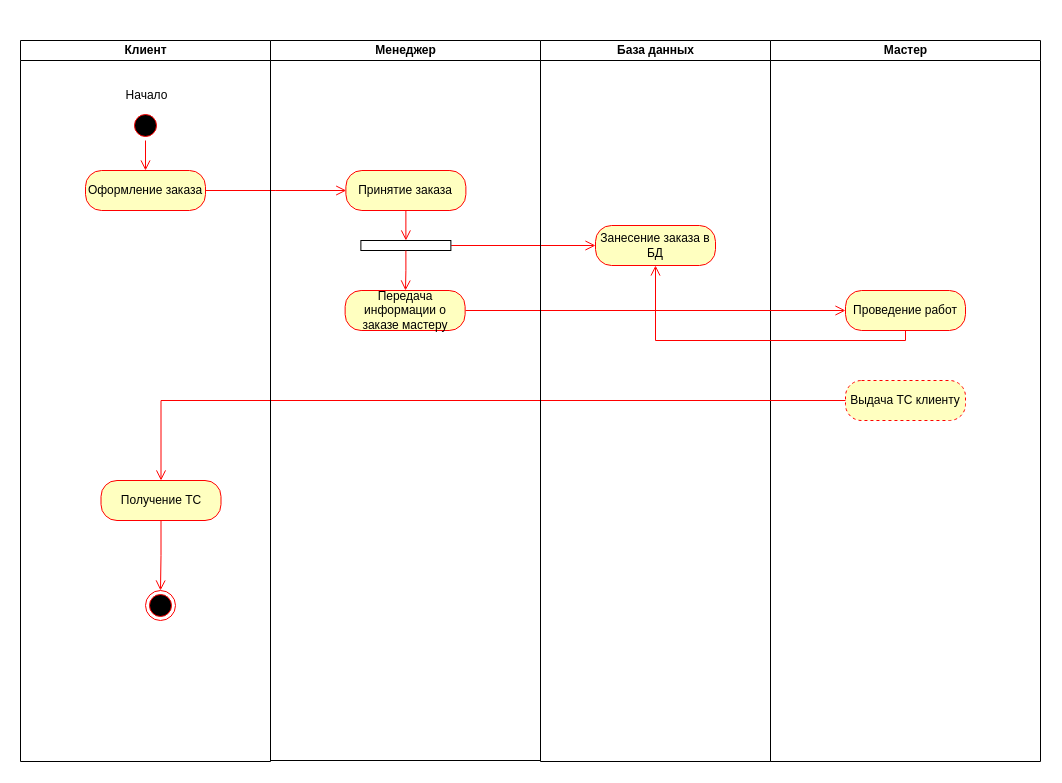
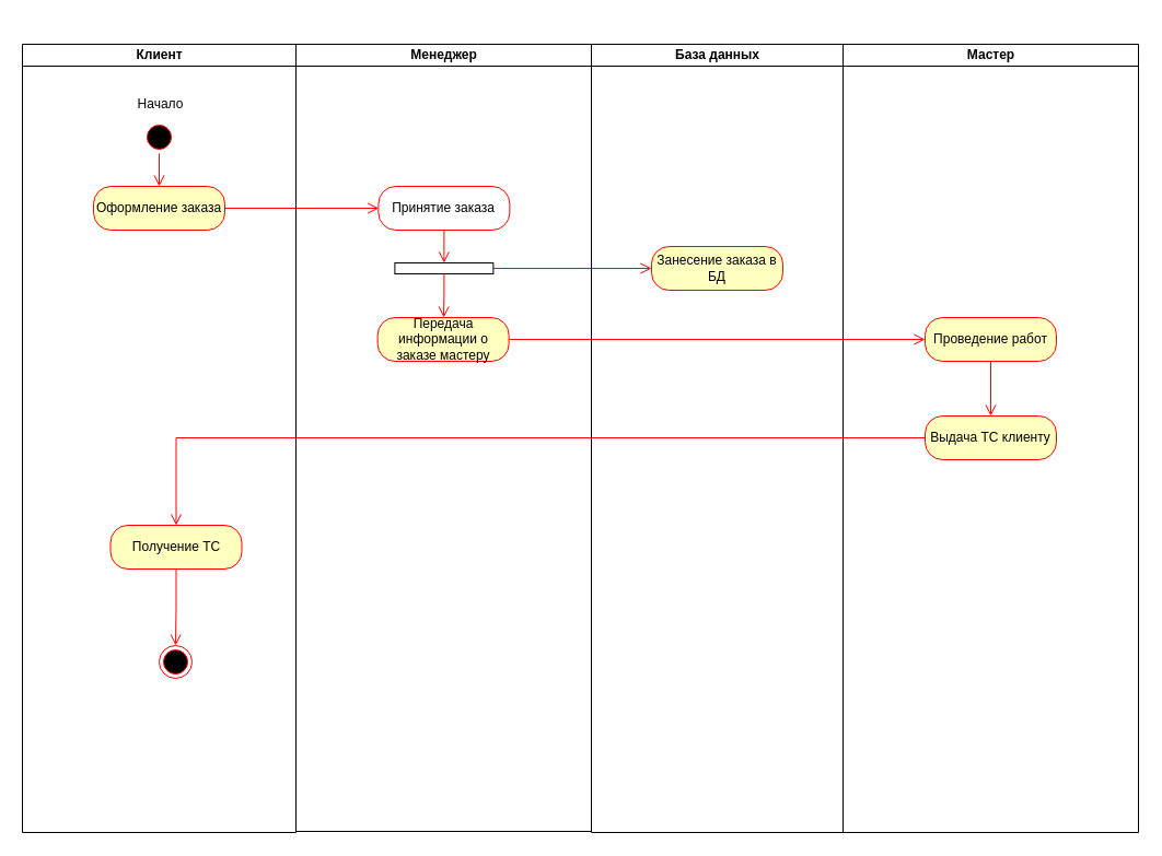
  <mxCell id="0" />
  <mxCell id="1" parent="0" />
  <mxCell id="2" value="" style="swimlane;html=1;childLayout=stackLayout;resizeParent=1;resizeParentMax=0;startSize=20;whiteSpace=wrap;container=0;strokeColor=none;" vertex="1" parent="1"><mxGeometry x="20" y="20" width="250" height="741" as="geometry"><mxRectangle x="110" y="-710" width="60" height="30" as="alternateBounds" /></mxGeometry></mxCell>
  <mxCell id="3" value="Клиент" style="swimlane;html=1;startSize=20;" vertex="1" parent="2"><mxGeometry y="20" width="250" height="721" as="geometry" /></mxCell>
  <mxCell id="4" value="Оформление заказа" style="rounded=1;whiteSpace=wrap;html=1;arcSize=40;fontColor=#000000;fillColor=#ffffc0;strokeColor=#ff0000;" vertex="1" parent="3"><mxGeometry x="65" y="130" width="120" height="40" as="geometry" /></mxCell>
  <mxCell id="5" value="" style="edgeStyle=orthogonalEdgeStyle;html=1;verticalAlign=bottom;endArrow=open;endSize=8;strokeColor=#ff0000;rounded=0;entryX=0;entryY=0.5;entryDx=0;entryDy=0;" edge="1" parent="3" source="4"><mxGeometry relative="1" as="geometry"><mxPoint x="325.75" y="150" as="targetPoint" /></mxGeometry></mxCell>
  <mxCell id="6" value="Начало" style="text;html=1;align=center;verticalAlign=middle;resizable=0;points=[];autosize=1;strokeColor=none;fillColor=none;" vertex="1" parent="3"><mxGeometry x="95" y="42" width="61" height="26" as="geometry" /></mxCell>
  <mxCell id="7" value="" style="ellipse;html=1;shape=startState;fillColor=#000000;strokeColor=#ff0000;" vertex="1" parent="3"><mxGeometry x="110" y="70" width="30" height="30" as="geometry" /></mxCell>
  <mxCell id="8" value="" style="edgeStyle=orthogonalEdgeStyle;html=1;verticalAlign=bottom;endArrow=open;endSize=8;strokeColor=#ff0000;rounded=0;entryX=0.5;entryY=0;entryDx=0;entryDy=0;exitX=0.5;exitY=1;exitDx=0;exitDy=0;" edge="1" parent="3" source="7" target="4"><mxGeometry relative="1" as="geometry"><mxPoint x="124.5" y="141" as="targetPoint" /><mxPoint x="124.5" y="91" as="sourcePoint" /></mxGeometry></mxCell>
  <mxCell id="9" value="Получение ТС" style="rounded=1;whiteSpace=wrap;html=1;arcSize=40;fontColor=#000000;fillColor=#ffffc0;strokeColor=#ff0000;" vertex="1" parent="3"><mxGeometry x="80.5" y="440" width="120" height="40" as="geometry" /></mxCell>
  <mxCell id="10" value="" style="edgeStyle=orthogonalEdgeStyle;html=1;verticalAlign=bottom;endArrow=open;endSize=8;strokeColor=#ff0000;rounded=0;entryX=0.5;entryY=0;entryDx=0;entryDy=0;exitX=0.5;exitY=1;exitDx=0;exitDy=0;" edge="1" parent="3" source="9" target="11"><mxGeometry relative="1" as="geometry"><mxPoint x="140" y="460" as="targetPoint" /><mxPoint x="-535.17" y="210" as="sourcePoint" /></mxGeometry></mxCell>
  <mxCell id="11" value="" style="ellipse;html=1;shape=endState;fillColor=#000000;strokeColor=#ff0000;" vertex="1" parent="3"><mxGeometry x="125" y="550" width="30" height="30" as="geometry" /></mxCell>
  <mxCell id="12" value="База данных" style="swimlane;html=1;startSize=20;" vertex="1" parent="1"><mxGeometry x="540" y="40" width="230" height="721" as="geometry" /></mxCell>
  <mxCell id="13" value="Занесение заказа в БД" style="rounded=1;whiteSpace=wrap;html=1;arcSize=40;fontColor=#000000;fillColor=#ffffc0;strokeColor=#ff0000;" vertex="1" parent="12"><mxGeometry x="55" y="185" width="120" height="40" as="geometry" /></mxCell>
  <mxCell id="14" value="" style="edgeStyle=orthogonalEdgeStyle;html=1;verticalAlign=bottom;endArrow=open;endSize=8;strokeColor=#ff0000;rounded=0;entryX=0;entryY=0.5;entryDx=0;entryDy=0;exitX=1;exitY=0.5;exitDx=0;exitDy=0;" edge="1" parent="1" target="13"><mxGeometry relative="1" as="geometry"><mxPoint x="559.75" y="260" as="targetPoint" /><mxPoint x="450.75" y="245" as="sourcePoint" /><Array as="points"><mxPoint x="595" y="245" /></Array></mxGeometry></mxCell>
  <mxCell id="15" value="Мастер" style="swimlane;html=1;startSize=20;" vertex="1" parent="1"><mxGeometry x="770" y="40" width="270" height="721" as="geometry" /></mxCell>
  <mxCell id="16" value="Проведение работ" style="rounded=1;whiteSpace=wrap;html=1;arcSize=40;fontColor=#000000;fillColor=#ffffc0;strokeColor=#ff0000;" vertex="1" parent="15"><mxGeometry x="75" y="250" width="120" height="40" as="geometry" /></mxCell>
- <mxCell id="17" value="Выдача ТС клиенту" style="rounded=1;whiteSpace=wrap;html=1;arcSize=40;fontColor=#000000;fillColor=#ffffc0;strokeColor=#ff0000;dashed=1;" vertex="1" parent="15"><mxGeometry x="75" y="340" width="120" height="40" as="geometry" /></mxCell>
- <mxCell id="18" value="" style="edgeStyle=orthogonalEdgeStyle;html=1;verticalAlign=bottom;endArrow=open;endSize=8;strokeColor=#ff0000;rounded=0;exitX=0.5;exitY=1;exitDx=0;exitDy=0;" edge="1" parent="15" source="16" target="13"><mxGeometry relative="1" as="geometry"><mxPoint x="-539.92" y="120" as="targetPoint" /><mxPoint x="-540.17" y="90" as="sourcePoint" /></mxGeometry></mxCell>
+ <mxCell id="17" value="Выдача ТС клиенту" style="rounded=1;whiteSpace=wrap;html=1;arcSize=40;fontColor=#000000;fillColor=#ffffc0;strokeColor=#ff0000;" vertex="1" parent="15"><mxGeometry x="75" y="340" width="120" height="40" as="geometry" /></mxCell>
+ <mxCell id="18" value="" style="edgeStyle=orthogonalEdgeStyle;html=1;verticalAlign=bottom;endArrow=open;endSize=8;strokeColor=#ff0000;rounded=0;entryX=0.5;entryY=0;entryDx=0;entryDy=0;exitX=0.5;exitY=1;exitDx=0;exitDy=0;" edge="1" parent="15" source="16" target="17"><mxGeometry relative="1" as="geometry"><mxPoint x="-539.92" y="120" as="targetPoint" /><mxPoint x="-540.17" y="90" as="sourcePoint" /></mxGeometry></mxCell>
  <mxCell id="19" value="" style="edgeStyle=orthogonalEdgeStyle;html=1;verticalAlign=bottom;endArrow=open;endSize=8;strokeColor=#ff0000;rounded=0;entryX=0;entryY=0.5;entryDx=0;entryDy=0;exitX=1;exitY=0.5;exitDx=0;exitDy=0;" edge="1" parent="1" target="16"><mxGeometry relative="1" as="geometry"><mxPoint x="609.25" y="320" as="targetPoint" /><mxPoint x="465" y="310" as="sourcePoint" /><Array as="points"><mxPoint x="540" y="310" /><mxPoint x="540" y="310" /></Array></mxGeometry></mxCell>
  <mxCell id="20" value="" style="edgeStyle=orthogonalEdgeStyle;html=1;verticalAlign=bottom;endArrow=open;endSize=8;strokeColor=#ff0000;rounded=0;entryX=0.5;entryY=0;entryDx=0;entryDy=0;exitX=0;exitY=0.5;exitDx=0;exitDy=0;" edge="1" parent="1" source="17" target="9"><mxGeometry relative="1" as="geometry"><mxPoint x="1110" y="460" as="targetPoint" /><mxPoint x="1110" y="410" as="sourcePoint" /><Array as="points"><mxPoint x="160" y="400" /></Array></mxGeometry></mxCell>
  <mxCell id="21" value="Менеджер" style="swimlane;html=1;startSize=20;" vertex="1" parent="1"><mxGeometry x="270" y="40" width="270" height="720" as="geometry" /></mxCell>
- <mxCell id="22" value="Принятие заказа" style="rounded=1;whiteSpace=wrap;html=1;arcSize=40;fontColor=#000000;fillColor=#ffffc0;strokeColor=#ff0000;" vertex="1" parent="21"><mxGeometry x="75.38" y="130" width="120" height="40" as="geometry" /></mxCell>
+ <mxCell id="22" value="Принятие заказа" style="rounded=1;whiteSpace=wrap;html=1;arcSize=40;fontColor=#000000;fillColor=#ffffff;strokeColor=#ff0000;" vertex="1" parent="21"><mxGeometry x="75.38" y="130" width="120" height="40" as="geometry" /></mxCell>
  <mxCell id="23" value="Передача информации о заказе мастеру" style="rounded=1;whiteSpace=wrap;html=1;arcSize=40;fontColor=#000000;fillColor=#ffffc0;strokeColor=#ff0000;" vertex="1" parent="21"><mxGeometry x="74.63" y="250" width="120" height="40" as="geometry" /></mxCell>
  <mxCell id="24" value="" style="rounded=0;whiteSpace=wrap;html=1;" vertex="1" parent="21"><mxGeometry x="90.38" y="200" width="90" height="10" as="geometry" /></mxCell>
  <mxCell id="25" value="" style="edgeStyle=orthogonalEdgeStyle;html=1;verticalAlign=bottom;endArrow=open;endSize=8;strokeColor=#ff0000;rounded=0;entryX=0.5;entryY=0;entryDx=0;entryDy=0;exitX=0.5;exitY=1;exitDx=0;exitDy=0;" edge="1" parent="21" source="22" target="24"><mxGeometry relative="1" as="geometry"><mxPoint x="320" y="185" as="targetPoint" /><mxPoint x="320" y="135" as="sourcePoint" /></mxGeometry></mxCell>
  <mxCell id="26" value="" style="edgeStyle=orthogonalEdgeStyle;html=1;verticalAlign=bottom;endArrow=open;endSize=8;strokeColor=#ff0000;rounded=0;exitX=0.5;exitY=1;exitDx=0;exitDy=0;" edge="1" parent="21" source="24"><mxGeometry relative="1" as="geometry"><mxPoint x="135" y="250" as="targetPoint" /><mxPoint x="134.05" y="220" as="sourcePoint" /></mxGeometry></mxCell>
